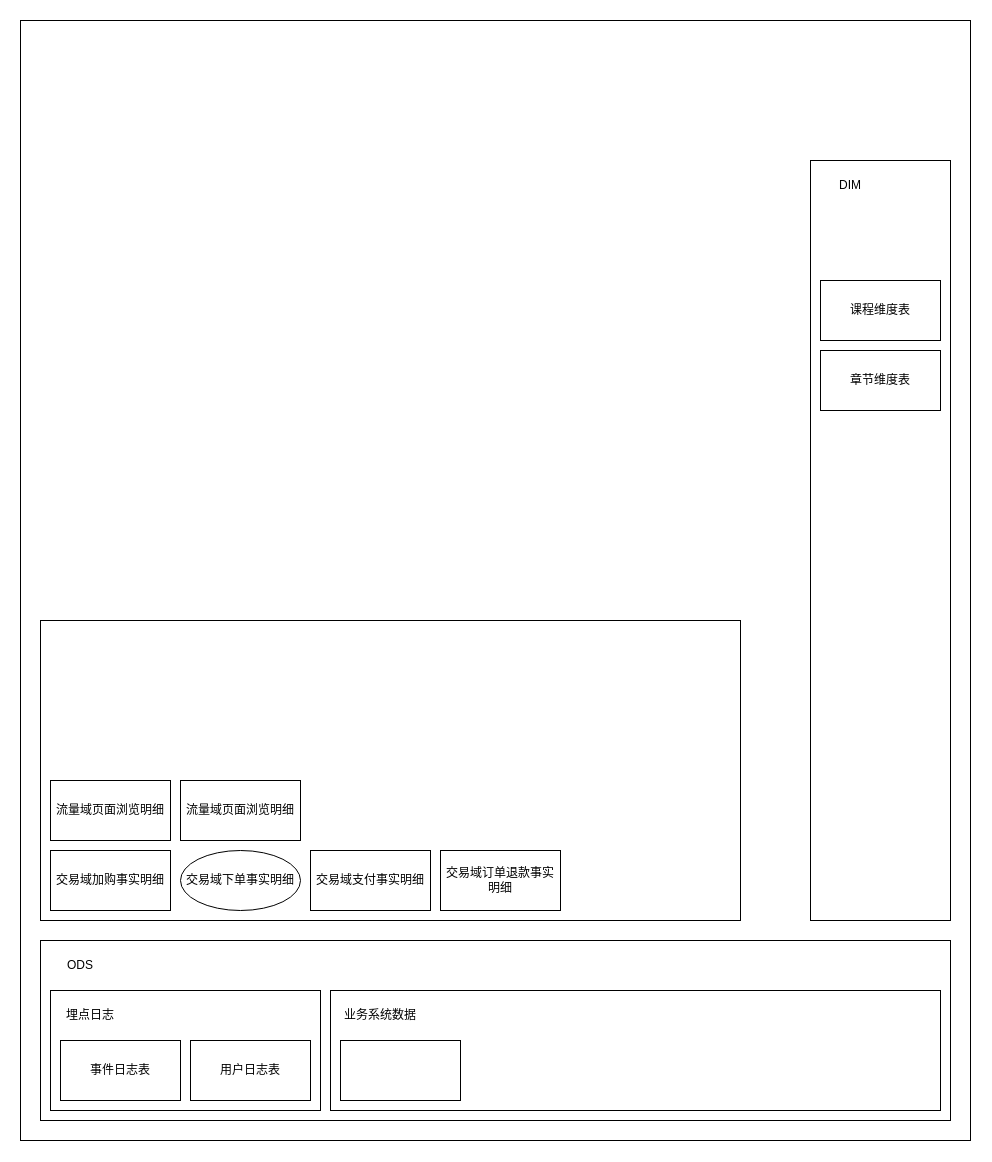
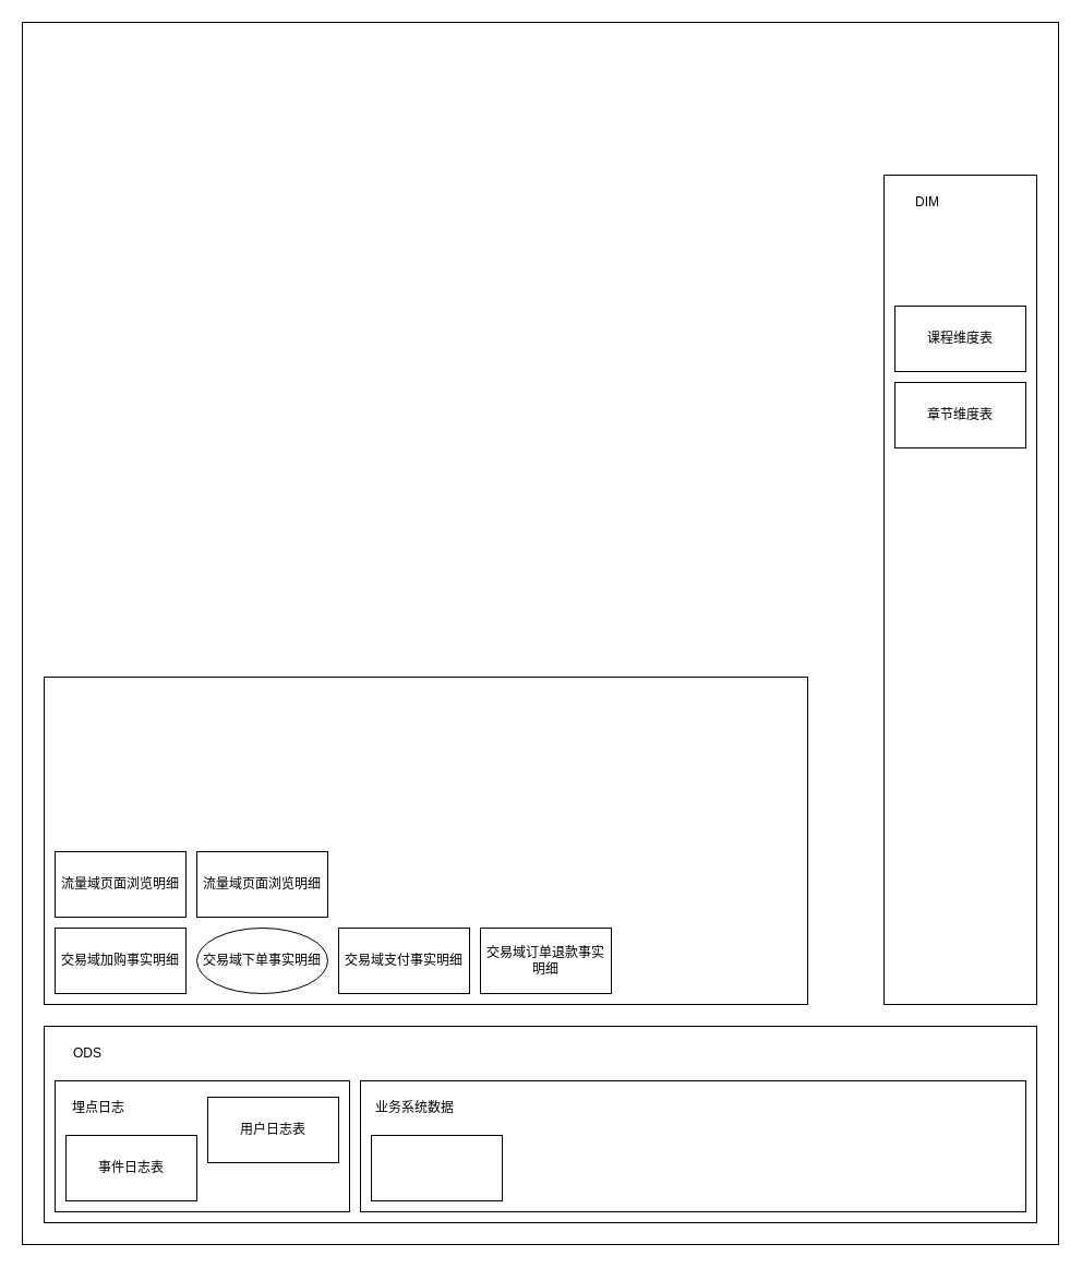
  <mxCell id="0" />
  <mxCell id="1" parent="0" />
  <mxCell id="2" value="" style="rounded=0;whiteSpace=wrap;html=1;" vertex="1" parent="1"><mxGeometry x="20" y="20" width="950" height="1120" as="geometry" /></mxCell>
  <mxCell id="3" value="" style="rounded=0;whiteSpace=wrap;html=1;" vertex="1" parent="1"><mxGeometry x="40" y="940" width="910" height="180" as="geometry" /></mxCell>
  <mxCell id="4" value="" style="rounded=0;whiteSpace=wrap;html=1;" vertex="1" parent="1"><mxGeometry x="50" y="990" width="270" height="120" as="geometry" /></mxCell>
  <mxCell id="5" value="事件日志表" style="rounded=0;whiteSpace=wrap;html=1;" vertex="1" parent="1"><mxGeometry x="60" y="1040" width="120" height="60" as="geometry" /></mxCell>
- <mxCell id="6" value="用户日志表" style="rounded=0;whiteSpace=wrap;html=1;" vertex="1" parent="1"><mxGeometry x="190" y="1040" width="120" height="60" as="geometry" /></mxCell>
+ <mxCell id="6" value="用户日志表" style="rounded=0;whiteSpace=wrap;html=1;" vertex="1" parent="1"><mxGeometry x="190" y="1005" width="120" height="60" as="geometry" /></mxCell>
  <mxCell id="7" value="埋点日志" style="text;html=1;strokeColor=none;fillColor=none;align=center;verticalAlign=middle;whiteSpace=wrap;rounded=0;" vertex="1" parent="1"><mxGeometry x="60" y="1000" width="60" height="30" as="geometry" /></mxCell>
  <mxCell id="8" value="" style="rounded=0;whiteSpace=wrap;html=1;" vertex="1" parent="1"><mxGeometry x="330" y="990" width="610" height="120" as="geometry" /></mxCell>
  <mxCell id="9" value="ODS" style="text;html=1;strokeColor=none;fillColor=none;align=center;verticalAlign=middle;whiteSpace=wrap;rounded=0;" vertex="1" parent="1"><mxGeometry x="50" y="950" width="60" height="30" as="geometry" /></mxCell>
  <mxCell id="10" value="" style="rounded=0;whiteSpace=wrap;html=1;" vertex="1" parent="1"><mxGeometry x="340" y="1040" width="120" height="60" as="geometry" /></mxCell>
  <mxCell id="11" value="业务系统数据" style="text;html=1;strokeColor=none;fillColor=none;align=center;verticalAlign=middle;whiteSpace=wrap;rounded=0;" vertex="1" parent="1"><mxGeometry x="340" y="1000" width="80" height="30" as="geometry" /></mxCell>
  <mxCell id="12" value="" style="rounded=0;whiteSpace=wrap;html=1;" vertex="1" parent="1"><mxGeometry x="40" y="620" width="700" height="300" as="geometry" /></mxCell>
  <mxCell id="13" value="" style="rounded=0;whiteSpace=wrap;html=1;" vertex="1" parent="1"><mxGeometry x="810" y="160" width="140" height="760" as="geometry" /></mxCell>
  <mxCell id="14" value="DIM" style="text;html=1;strokeColor=none;fillColor=none;align=center;verticalAlign=middle;whiteSpace=wrap;rounded=0;" vertex="1" parent="1"><mxGeometry x="820" y="170" width="60" height="30" as="geometry" /></mxCell>
  <mxCell id="15" value="交易域加购事实明细" style="rounded=0;whiteSpace=wrap;html=1;" vertex="1" parent="1"><mxGeometry x="50" y="850" width="120" height="60" as="geometry" /></mxCell>
  <mxCell id="16" value="交易域下单事实明细" style="ellipse;whiteSpace=wrap;html=1;" vertex="1" parent="1"><mxGeometry x="180" y="850" width="120" height="60" as="geometry" /></mxCell>
  <mxCell id="17" value="交易域支付事实明细" style="rounded=0;whiteSpace=wrap;html=1;" vertex="1" parent="1"><mxGeometry x="310" y="850" width="120" height="60" as="geometry" /></mxCell>
  <mxCell id="18" value="流量域页面浏览明细" style="rounded=0;whiteSpace=wrap;html=1;" vertex="1" parent="1"><mxGeometry x="50" y="780" width="120" height="60" as="geometry" /></mxCell>
  <mxCell id="19" value="流量域页面浏览明细" style="rounded=0;whiteSpace=wrap;html=1;" vertex="1" parent="1"><mxGeometry x="180" y="780" width="120" height="60" as="geometry" /></mxCell>
  <mxCell id="20" value="课程维度表" style="rounded=0;whiteSpace=wrap;html=1;" vertex="1" parent="1"><mxGeometry x="820" y="280" width="120" height="60" as="geometry" /></mxCell>
  <mxCell id="21" value="章节维度表" style="rounded=0;whiteSpace=wrap;html=1;" vertex="1" parent="1"><mxGeometry x="820" y="350" width="120" height="60" as="geometry" /></mxCell>
  <mxCell id="22" value="交易域订单退款事实明细" style="rounded=0;whiteSpace=wrap;html=1;" vertex="1" parent="1"><mxGeometry x="440" y="850" width="120" height="60" as="geometry" /></mxCell>
